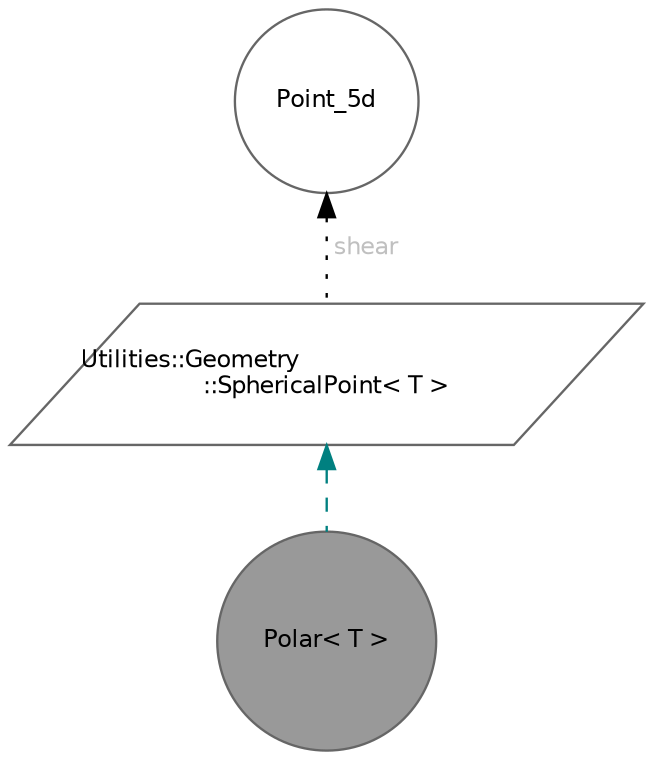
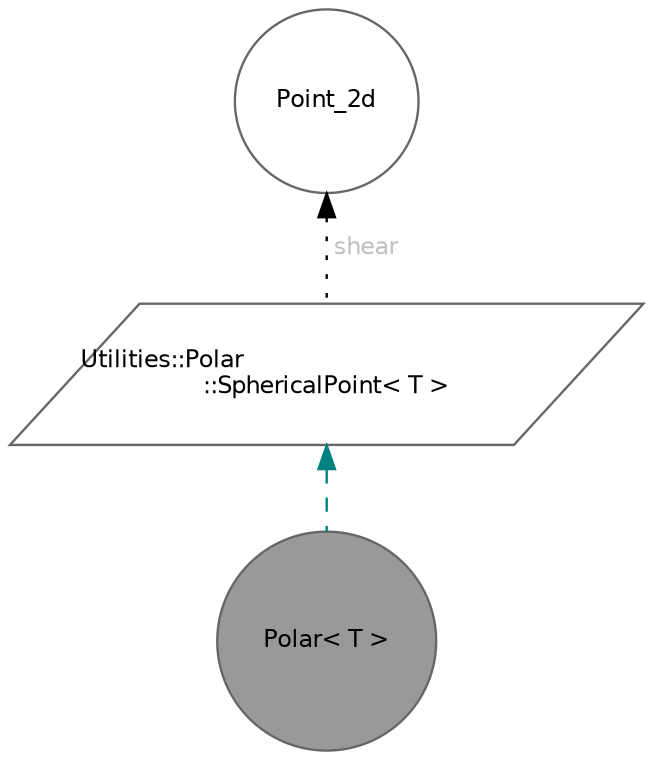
  digraph {
    node [color=gray40 fillcolor=white fontname=Helvetica fontsize=10 shape=circle style=filled]
    edge [dir=back fontname=Helvetica fontsize=10 labelfontname=Helvetica labelfontsize=10]
    n1 [fillcolor=grey60 fontcolor=black height=0.2 label="Polar\< T \>" width=0.4]
-   n2 [height=0.2 label="Utilities::Geometry\l::SphericalPoint\< T \>" shape=parallelogram width=0.4]
-   n3 [height=0.2 label=Point_5d width=0.4]
+   n2 [height=0.2 label="Utilities::Polar\l::SphericalPoint\< T \>" shape=parallelogram width=0.4]
+   n3 [height=0.2 label=Point_2d width=0.4]
    n2 -> n1 [color=teal style=dashed]
    n3 -> n2 [color=black fontcolor=grey label=" shear" style=dotted]
  }
